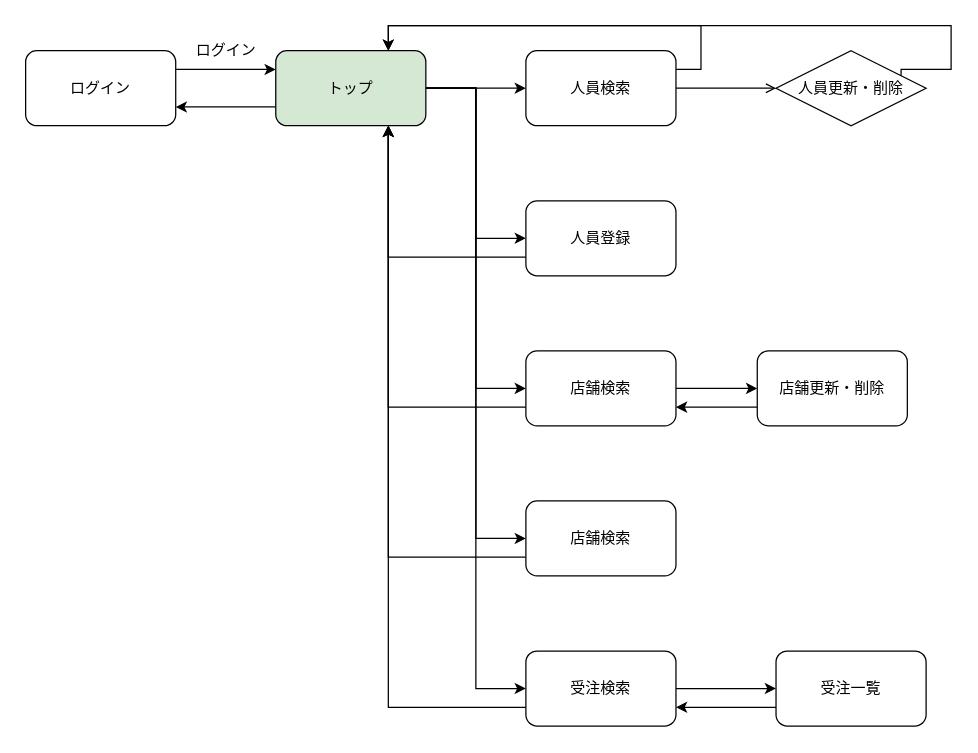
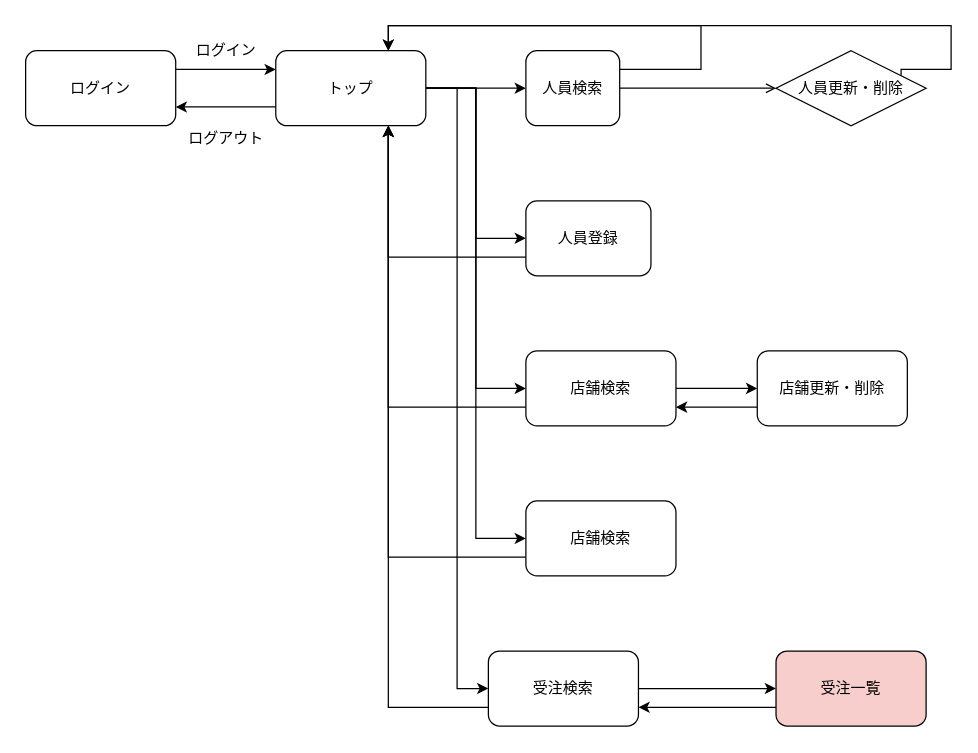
  <mxCell id="0" />
  <mxCell id="1" parent="0" />
  <mxCell id="2" style="edgeStyle=orthogonalEdgeStyle;rounded=0;orthogonalLoop=1;jettySize=auto;html=1;exitX=1;exitY=0.25;exitDx=0;exitDy=0;entryX=0;entryY=0.25;entryDx=0;entryDy=0;" edge="1" parent="1" source="3" target="10"><mxGeometry relative="1" as="geometry" /></mxCell>
  <mxCell id="3" value="ログイン" style="rounded=1;whiteSpace=wrap;html=1;" vertex="1" parent="1"><mxGeometry x="20" y="40" width="120" height="60" as="geometry" /></mxCell>
  <mxCell id="4" style="edgeStyle=orthogonalEdgeStyle;rounded=0;orthogonalLoop=1;jettySize=auto;html=1;exitX=0;exitY=0.75;exitDx=0;exitDy=0;entryX=1;entryY=0.75;entryDx=0;entryDy=0;" edge="1" parent="1" source="10" target="3"><mxGeometry relative="1" as="geometry" /></mxCell>
  <mxCell id="5" style="edgeStyle=orthogonalEdgeStyle;rounded=0;orthogonalLoop=1;jettySize=auto;html=1;exitX=1;exitY=0.5;exitDx=0;exitDy=0;entryX=0;entryY=0.5;entryDx=0;entryDy=0;" edge="1" parent="1" source="10" target="13"><mxGeometry relative="1" as="geometry" /></mxCell>
  <mxCell id="6" style="edgeStyle=orthogonalEdgeStyle;rounded=0;orthogonalLoop=1;jettySize=auto;html=1;exitX=1;exitY=0.5;exitDx=0;exitDy=0;entryX=0;entryY=0.5;entryDx=0;entryDy=0;" edge="1" parent="1" source="10" target="17"><mxGeometry relative="1" as="geometry" /></mxCell>
  <mxCell id="7" style="edgeStyle=orthogonalEdgeStyle;rounded=0;orthogonalLoop=1;jettySize=auto;html=1;exitX=1;exitY=0.5;exitDx=0;exitDy=0;entryX=0;entryY=0.5;entryDx=0;entryDy=0;" edge="1" parent="1" source="10" target="20"><mxGeometry relative="1" as="geometry" /></mxCell>
  <mxCell id="8" style="edgeStyle=orthogonalEdgeStyle;rounded=0;orthogonalLoop=1;jettySize=auto;html=1;exitX=1;exitY=0.5;exitDx=0;exitDy=0;entryX=0;entryY=0.5;entryDx=0;entryDy=0;" edge="1" parent="1" source="10" target="24"><mxGeometry relative="1" as="geometry" /></mxCell>
  <mxCell id="9" style="edgeStyle=orthogonalEdgeStyle;rounded=0;orthogonalLoop=1;jettySize=auto;html=1;exitX=1;exitY=0.5;exitDx=0;exitDy=0;entryX=0;entryY=0.5;entryDx=0;entryDy=0;" edge="1" parent="1" source="10" target="27"><mxGeometry relative="1" as="geometry" /></mxCell>
- <mxCell id="10" value="トップ" style="rounded=1;whiteSpace=wrap;html=1;fillColor=#d5e8d4;" vertex="1" parent="1"><mxGeometry x="220" y="40" width="120" height="60" as="geometry" /></mxCell>
+ <mxCell id="10" value="トップ" style="rounded=1;whiteSpace=wrap;html=1;" vertex="1" parent="1"><mxGeometry x="220" y="40" width="120" height="60" as="geometry" /></mxCell>
  <mxCell id="11" style="edgeStyle=orthogonalEdgeStyle;rounded=0;orthogonalLoop=1;jettySize=auto;html=1;exitX=1;exitY=0.5;exitDx=0;exitDy=0;entryX=0;entryY=0.5;entryDx=0;entryDy=0;endArrow=open;" edge="1" parent="1" source="13" target="15"><mxGeometry relative="1" as="geometry" /></mxCell>
  <mxCell id="12" style="edgeStyle=orthogonalEdgeStyle;rounded=0;orthogonalLoop=1;jettySize=auto;html=1;exitX=1;exitY=0.25;exitDx=0;exitDy=0;entryX=0.75;entryY=0;entryDx=0;entryDy=0;" edge="1" parent="1" source="13" target="10"><mxGeometry relative="1" as="geometry"><Array as="points"><mxPoint x="560" y="55" /><mxPoint x="560" y="20" /><mxPoint x="310" y="20" /></Array></mxGeometry></mxCell>
- <mxCell id="13" value="人員検索" style="rounded=1;whiteSpace=wrap;html=1;" vertex="1" parent="1"><mxGeometry x="420" y="40" width="120" height="60" as="geometry" /></mxCell>
+ <mxCell id="13" value="人員検索" style="rounded=1;whiteSpace=wrap;html=1;" vertex="1" parent="1"><mxGeometry x="420" y="40" width="75" height="60" as="geometry" /></mxCell>
  <mxCell id="14" style="edgeStyle=orthogonalEdgeStyle;rounded=0;orthogonalLoop=1;jettySize=auto;html=1;exitX=1;exitY=0.25;exitDx=0;exitDy=0;" edge="1" parent="1" source="15"><mxGeometry relative="1" as="geometry"><mxPoint x="310" y="40" as="targetPoint" /><Array as="points"><mxPoint x="760" y="55" /><mxPoint x="760" y="20" /><mxPoint x="310" y="20" /></Array></mxGeometry></mxCell>
  <mxCell id="15" value="人員更新・削除" style="rhombus;whiteSpace=wrap;html=1;" vertex="1" parent="1"><mxGeometry x="620" y="40" width="120" height="60" as="geometry" /></mxCell>
  <mxCell id="16" style="edgeStyle=orthogonalEdgeStyle;rounded=0;orthogonalLoop=1;jettySize=auto;html=1;exitX=0;exitY=0.75;exitDx=0;exitDy=0;entryX=0.75;entryY=1;entryDx=0;entryDy=0;" edge="1" parent="1" source="17" target="10"><mxGeometry relative="1" as="geometry" /></mxCell>
- <mxCell id="17" value="人員登録" style="rounded=1;whiteSpace=wrap;html=1;" vertex="1" parent="1"><mxGeometry x="420" y="160" width="120" height="60" as="geometry" /></mxCell>
+ <mxCell id="17" value="人員登録" style="rounded=1;whiteSpace=wrap;html=1;" vertex="1" parent="1"><mxGeometry x="420" y="160" width="100" height="60" as="geometry" /></mxCell>
  <mxCell id="18" style="edgeStyle=orthogonalEdgeStyle;rounded=0;orthogonalLoop=1;jettySize=auto;html=1;exitX=1;exitY=0.5;exitDx=0;exitDy=0;entryX=0;entryY=0.5;entryDx=0;entryDy=0;" edge="1" parent="1" source="20" target="22"><mxGeometry relative="1" as="geometry" /></mxCell>
  <mxCell id="19" style="edgeStyle=orthogonalEdgeStyle;rounded=0;orthogonalLoop=1;jettySize=auto;html=1;exitX=0;exitY=0.75;exitDx=0;exitDy=0;entryX=0.75;entryY=1;entryDx=0;entryDy=0;" edge="1" parent="1" source="20" target="10"><mxGeometry relative="1" as="geometry"><mxPoint x="360" y="140" as="targetPoint" /></mxGeometry></mxCell>
  <mxCell id="20" value="店舗検索" style="rounded=1;whiteSpace=wrap;html=1;" vertex="1" parent="1"><mxGeometry x="420" y="280" width="120" height="60" as="geometry" /></mxCell>
  <mxCell id="21" style="edgeStyle=orthogonalEdgeStyle;rounded=0;orthogonalLoop=1;jettySize=auto;html=1;exitX=0;exitY=0.75;exitDx=0;exitDy=0;entryX=1;entryY=0.75;entryDx=0;entryDy=0;" edge="1" parent="1" source="22" target="20"><mxGeometry relative="1" as="geometry" /></mxCell>
  <mxCell id="22" value="店舗更新・削除" style="rounded=1;whiteSpace=wrap;html=1;" vertex="1" parent="1"><mxGeometry x="605" y="280" width="120" height="60" as="geometry" /></mxCell>
  <mxCell id="23" style="edgeStyle=orthogonalEdgeStyle;rounded=0;orthogonalLoop=1;jettySize=auto;html=1;exitX=0;exitY=0.75;exitDx=0;exitDy=0;entryX=0.75;entryY=1;entryDx=0;entryDy=0;" edge="1" parent="1" source="24" target="10"><mxGeometry relative="1" as="geometry" /></mxCell>
  <mxCell id="24" value="店舗検索" style="rounded=1;whiteSpace=wrap;html=1;" vertex="1" parent="1"><mxGeometry x="420" y="400" width="120" height="60" as="geometry" /></mxCell>
  <mxCell id="25" style="edgeStyle=orthogonalEdgeStyle;rounded=0;orthogonalLoop=1;jettySize=auto;html=1;exitX=1;exitY=0.5;exitDx=0;exitDy=0;entryX=0;entryY=0.5;entryDx=0;entryDy=0;" edge="1" parent="1" source="27" target="29"><mxGeometry relative="1" as="geometry" /></mxCell>
  <mxCell id="26" style="edgeStyle=orthogonalEdgeStyle;rounded=0;orthogonalLoop=1;jettySize=auto;html=1;exitX=0;exitY=0.75;exitDx=0;exitDy=0;entryX=0.75;entryY=1;entryDx=0;entryDy=0;" edge="1" parent="1" source="27" target="10"><mxGeometry relative="1" as="geometry" /></mxCell>
- <mxCell id="27" value="受注検索" style="rounded=1;whiteSpace=wrap;html=1;" vertex="1" parent="1"><mxGeometry x="420" y="520" width="120" height="60" as="geometry" /></mxCell>
+ <mxCell id="27" value="受注検索" style="rounded=1;whiteSpace=wrap;html=1;" vertex="1" parent="1"><mxGeometry x="390" y="520" width="120" height="60" as="geometry" /></mxCell>
  <mxCell id="28" style="edgeStyle=orthogonalEdgeStyle;rounded=0;orthogonalLoop=1;jettySize=auto;html=1;exitX=0;exitY=0.75;exitDx=0;exitDy=0;entryX=1;entryY=0.75;entryDx=0;entryDy=0;" edge="1" parent="1" source="29" target="27"><mxGeometry relative="1" as="geometry" /></mxCell>
- <mxCell id="29" value="受注一覧" style="rounded=1;whiteSpace=wrap;html=1;" vertex="1" parent="1"><mxGeometry x="620" y="520" width="120" height="60" as="geometry" /></mxCell>
+ <mxCell id="29" value="受注一覧" style="rounded=1;whiteSpace=wrap;html=1;fillColor=#f8cecc;" vertex="1" parent="1"><mxGeometry x="620" y="520" width="120" height="60" as="geometry" /></mxCell>
  <mxCell id="30" value="ログイン" style="text;html=1;align=center;verticalAlign=middle;resizable=0;points=[];autosize=1;" vertex="1" parent="1"><mxGeometry x="150" y="30" width="60" height="20" as="geometry" /></mxCell>
+ <mxCell id="31" value="ログアウト" style="text;html=1;align=center;verticalAlign=middle;resizable=0;points=[];autosize=1;" vertex="1" parent="1"><mxGeometry x="140" y="100" width="80" height="20" as="geometry" /></mxCell>
